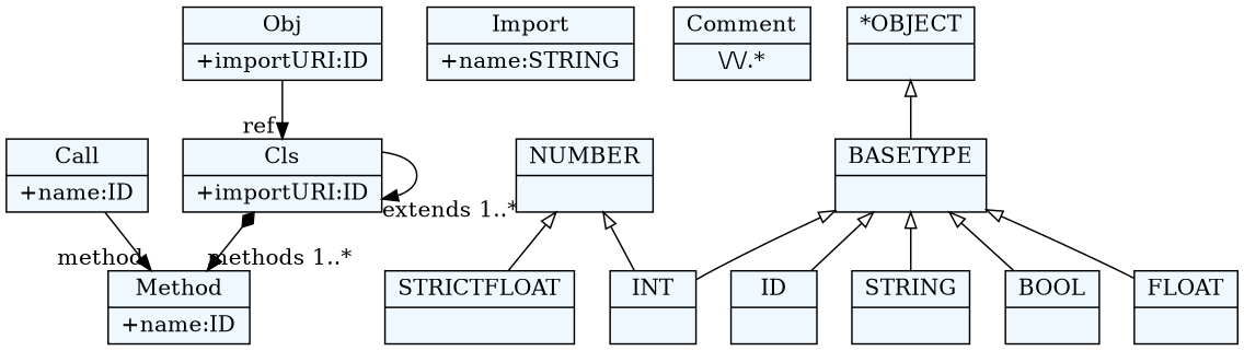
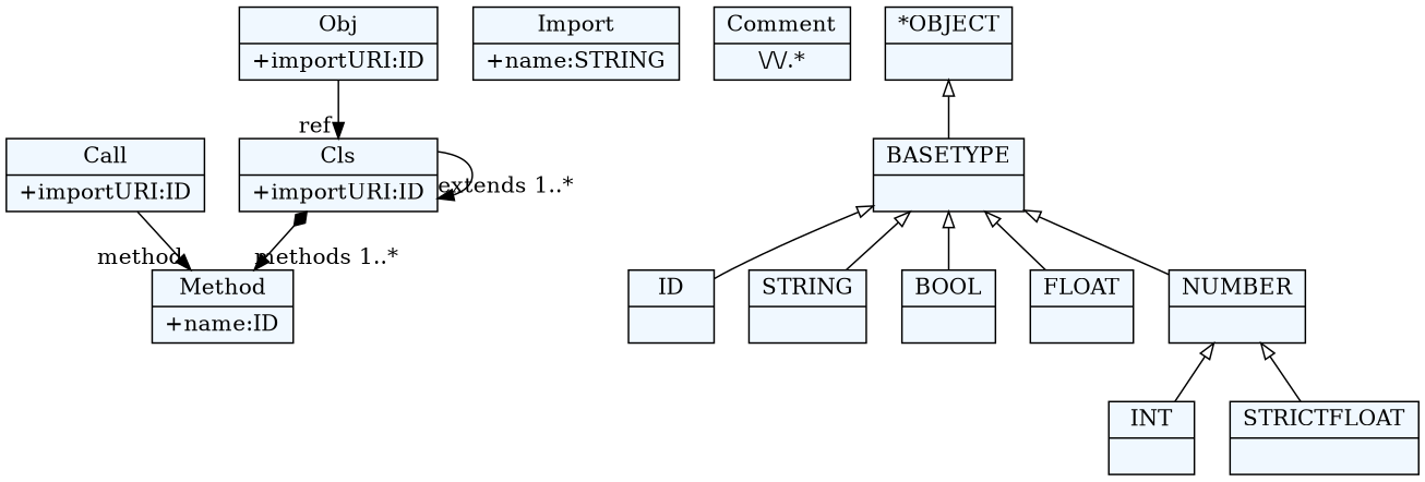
  digraph {
    fontname="Bitstream Vera Sans"
    fontsize=8
    nodesep=0.3
    node [fillcolor=aliceblue shape=record style=filled]
    edge [arrowtail=empty dir=back]
    n1 [label="{Cls|+importURI:ID\l}"]
    n2 [label="{Method|+name:ID\l}"]
    n3 [label="{Obj|+importURI:ID\l}"]
-   n4 [label="{Call|+name:ID\l}"]
+   n4 [label="{Call|+importURI:ID\l}"]
    n5 [label="{Import|+name:STRING\l}"]
    n6 [label="{Comment|\\/\\/.*}"]
    n7 [label="{ID|}"]
    n8 [label="{STRING|}"]
    n9 [label="{BOOL|}"]
    n10 [label="{INT|}"]
    n11 [label="{FLOAT|}"]
    n12 [label="{STRICTFLOAT|}"]
    n13 [label="{NUMBER|}"]
    n14 [label="{BASETYPE|}"]
    n15 [label="{*OBJECT|}"]
    n1 -> n1 [dir=black headlabel="extends 1..*"]
    n1 -> n2 [arrowtail=diamond dir=both headlabel="methods 1..*"]
    n3 -> n1 [dir=black headlabel="ref "]
    n4 -> n2 [dir=black headlabel="method "]
    n13 -> n10
    n13 -> n12
    n14 -> n7
    n14 -> n8
    n14 -> n9
    n14 -> n11
-   n14 -> n10
+   n14 -> n13
    n15 -> n14
  }
